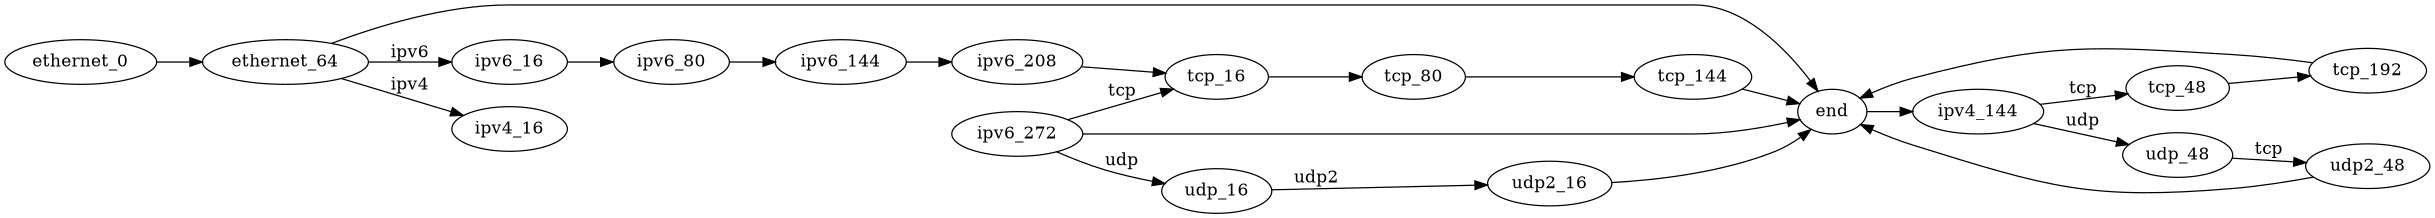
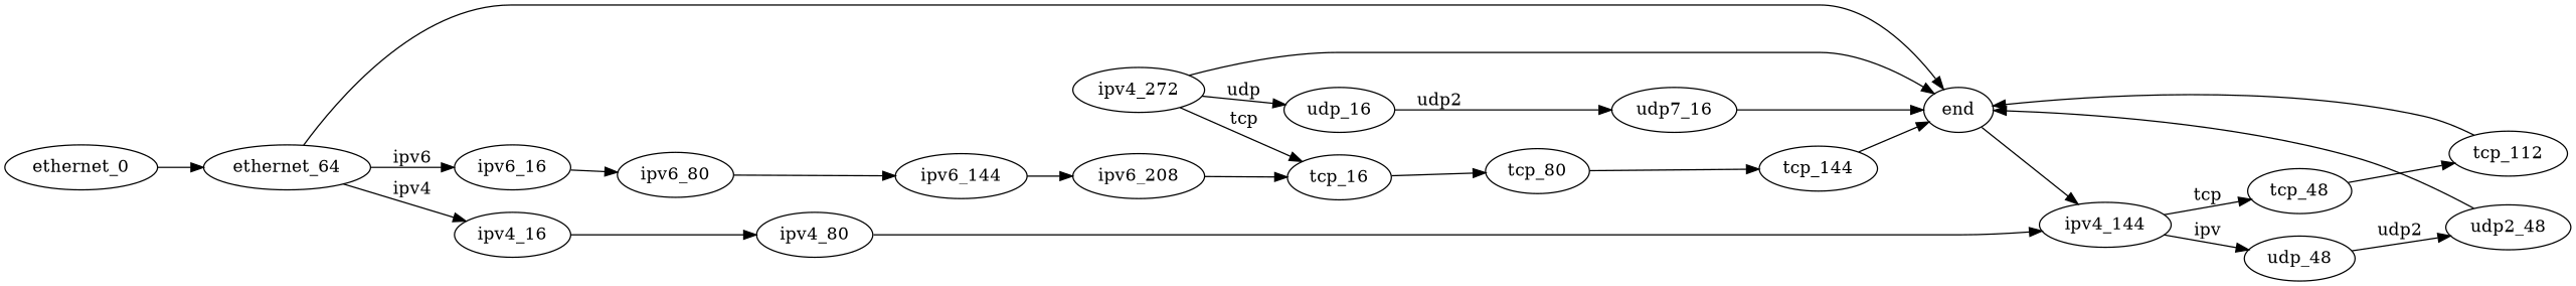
  strict digraph {
    rankdir=LR
    node [header=ipv6]
    ethernet_0 [header=ethernet]
    ethernet_64 [header=ethernet]
    end [header=""]
    ipv4_16 [header=ipv4]
    ipv6_16
    ipv4_144 [header=ipv4]
+   ipv4_80 [header=ipv4]
    ipv6_80
    tcp_48 [header=tcp]
    udp_48 [header=udp]
-   tcp_112 [header=tcp label=tcp_192]
+   tcp_112 [header=tcp]
    udp2_48 [header=udp2]
    ipv6_144
    ipv6_208
    tcp_16 [header=tcp]
-   ipv6_272
+   ipv6_272 [label=ipv4_272]
    udp_16 [header=udp]
    tcp_80 [header=tcp]
-   udp2_16 [header=udp2]
+   udp2_16 [header=udp2 label=udp7_16]
    tcp_144 [header=tcp]
    ethernet_0 -> ethernet_64
    ethernet_64 -> end
    ethernet_64 -> ipv4_16 [label=ipv4]
    ethernet_64 -> ipv6_16 [label=ipv6]
    end -> ipv4_144
+   ipv4_16 -> ipv4_80
    ipv6_16 -> ipv6_80
    ipv4_144 -> tcp_48 [label=tcp]
-   ipv4_144 -> udp_48 [label=udp]
+   ipv4_144 -> udp_48 [label=ipv]
+   ipv4_80 -> ipv4_144
    ipv6_80 -> ipv6_144
    tcp_48 -> tcp_112
-   udp_48 -> udp2_48 [label=tcp]
+   udp_48 -> udp2_48 [label=udp2]
    tcp_112 -> end
    udp2_48 -> end
    ipv6_144 -> ipv6_208
    ipv6_208 -> tcp_16
    tcp_16 -> tcp_80
    ipv6_272 -> end
    ipv6_272 -> tcp_16 [label=tcp]
    ipv6_272 -> udp_16 [label=udp]
    udp_16 -> udp2_16 [label=udp2]
    tcp_80 -> tcp_144
    udp2_16 -> end
    tcp_144 -> end
  }
